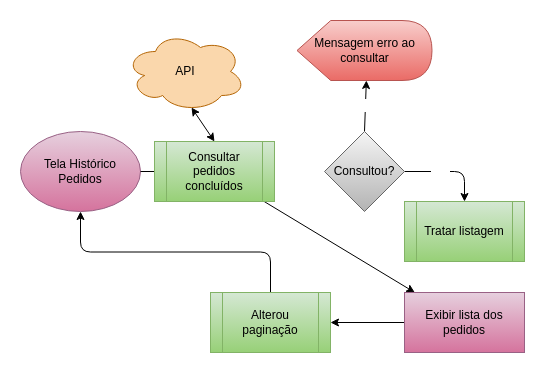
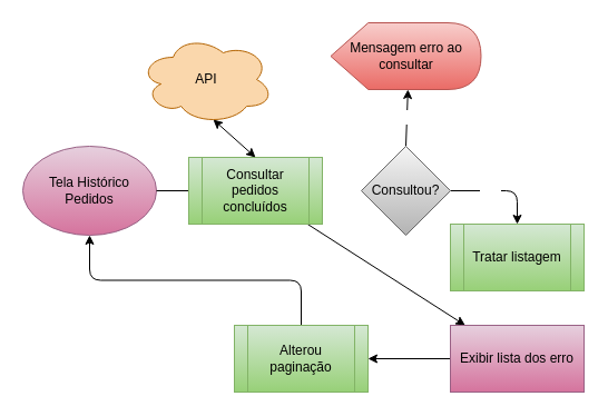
  <mxCell id="0" />
  <mxCell id="1" parent="0" />
  <mxCell id="2" value="Tela Histórico Pedidos" style="ellipse;whiteSpace=wrap;html=1;fillColor=#e6d0de;strokeColor=#996185;fontStyle=0;gradientColor=#d5739d;fontColor=#000000;" parent="1" vertex="1"><mxGeometry x="20" y="131" width="120" height="80" as="geometry" /></mxCell>
  <mxCell id="3" style="edgeStyle=none;html=1;exitX=1;exitY=0.5;exitDx=0;exitDy=0;entryX=0;entryY=0.5;entryDx=0;entryDy=0;fontColor=#000000;endArrow=none;" parent="1" source="2" target="5" edge="1"><mxGeometry relative="1" as="geometry"><mxPoint x="230" y="171" as="sourcePoint" /></mxGeometry></mxCell>
  <mxCell id="4" style="edgeStyle=none;html=1;fontColor=#000000;" parent="1" source="5" target="12" edge="1"><mxGeometry relative="1" as="geometry" /></mxCell>
- <mxCell id="5" value="Consultar pedidos concluídos" style="shape=process;whiteSpace=wrap;html=1;backgroundOutline=1;fillColor=#d5e8d4;gradientColor=#97d077;strokeColor=#82b366;fontColor=#000000;" parent="1" vertex="1"><mxGeometry x="154" y="141" width="120" height="60" as="geometry" /></mxCell>
+ <mxCell id="5" value="Consultar pedidos concluídos" style="shape=process;whiteSpace=wrap;html=1;backgroundOutline=1;fillColor=#d5e8d4;gradientColor=#97d077;strokeColor=#82b366;fontColor=#000000;" parent="1" vertex="1"><mxGeometry x="169" y="141" width="120" height="60" as="geometry" /></mxCell>
  <mxCell id="6" value="Sim" style="edgeStyle=orthogonalEdgeStyle;html=1;exitX=1;exitY=0.5;exitDx=0;exitDy=0;fontColor=#FFFFFF;entryX=0.5;entryY=0;entryDx=0;entryDy=0;" parent="1" source="8" target="10" edge="1"><mxGeometry x="-0.2" relative="1" as="geometry"><mxPoint x="444" y="171" as="targetPoint" /><mxPoint as="offset" /></mxGeometry></mxCell>
  <mxCell id="7" value="Não" style="edgeStyle=none;html=1;fontColor=#FFFFFF;entryX=0;entryY=0;entryDx=69.375;entryDy=60;entryPerimeter=0;" parent="1" target="9" edge="1"><mxGeometry relative="1" as="geometry"><mxPoint x="504" y="131" as="targetPoint" /><mxPoint x="364" y="131" as="sourcePoint" /><mxPoint as="offset" /></mxGeometry></mxCell>
  <mxCell id="8" value="Consultou?" style="rhombus;whiteSpace=wrap;html=1;fillColor=#f5f5f5;gradientColor=#b3b3b3;strokeColor=#666666;fontColor=#000000;" parent="1" vertex="1"><mxGeometry x="324" y="131" width="80" height="80" as="geometry" /></mxCell>
  <mxCell id="9" value="Mensagem erro ao consultar" style="shape=display;whiteSpace=wrap;html=1;fillColor=#f8cecc;gradientColor=#ea6b66;strokeColor=#b85450;fontColor=#000000;" parent="1" vertex="1"><mxGeometry x="296.5" width="135" height="60" as="geometry" y="20" /></mxCell>
  <mxCell id="10" value="Tratar listagem" style="shape=process;whiteSpace=wrap;html=1;backgroundOutline=1;fillColor=#d5e8d4;gradientColor=#97d077;strokeColor=#82b366;fontColor=#000000;" parent="1" vertex="1"><mxGeometry x="404" y="201" width="120" height="60" as="geometry" /></mxCell>
  <mxCell id="11" style="edgeStyle=orthogonalEdgeStyle;html=1;exitX=0;exitY=0.5;exitDx=0;exitDy=0;entryX=1;entryY=0.5;entryDx=0;entryDy=0;startArrow=none;startFill=0;" parent="1" source="12" target="16" edge="1"><mxGeometry relative="1" as="geometry" /></mxCell>
- <mxCell id="12" value="Exibir lista dos pedidos" style="whiteSpace=wrap;html=1;fillColor=#e6d0de;strokeColor=#996185;fontColor=#000000;fontStyle=0;gradientColor=#d5739d;" parent="1" vertex="1"><mxGeometry x="404" y="292" width="120" height="60" as="geometry" /></mxCell>
+ <mxCell id="12" value="Exibir lista dos erro" style="whiteSpace=wrap;html=1;fillColor=#e6d0de;strokeColor=#996185;fontColor=#000000;fontStyle=0;gradientColor=#d5739d;" parent="1" vertex="1"><mxGeometry x="404" y="292" width="120" height="60" as="geometry" /></mxCell>
  <mxCell id="13" style="edgeStyle=none;html=1;exitX=0.55;exitY=0.95;exitDx=0;exitDy=0;exitPerimeter=0;entryX=0.5;entryY=0;entryDx=0;entryDy=0;startArrow=classic;startFill=1;" parent="1" source="14" target="5" edge="1"><mxGeometry relative="1" as="geometry" /></mxCell>
  <mxCell id="14" value="API" style="ellipse;shape=cloud;whiteSpace=wrap;html=1;fillColor=#fad7ac;strokeColor=#b46504;fontColor=#000000;" parent="1" vertex="1"><mxGeometry x="125" y="31" width="120" height="80" as="geometry" /></mxCell>
  <mxCell id="15" style="edgeStyle=orthogonalEdgeStyle;html=1;exitX=0.5;exitY=0;exitDx=0;exitDy=0;startArrow=none;startFill=0;" parent="1" source="16" target="2" edge="1"><mxGeometry relative="1" as="geometry" /></mxCell>
  <mxCell id="16" value="Alterou paginação" style="shape=process;whiteSpace=wrap;html=1;backgroundOutline=1;fillColor=#d5e8d4;gradientColor=#97d077;strokeColor=#82b366;fontColor=#000000;" parent="1" vertex="1"><mxGeometry x="210" y="292" width="120" height="60" as="geometry" /></mxCell>
